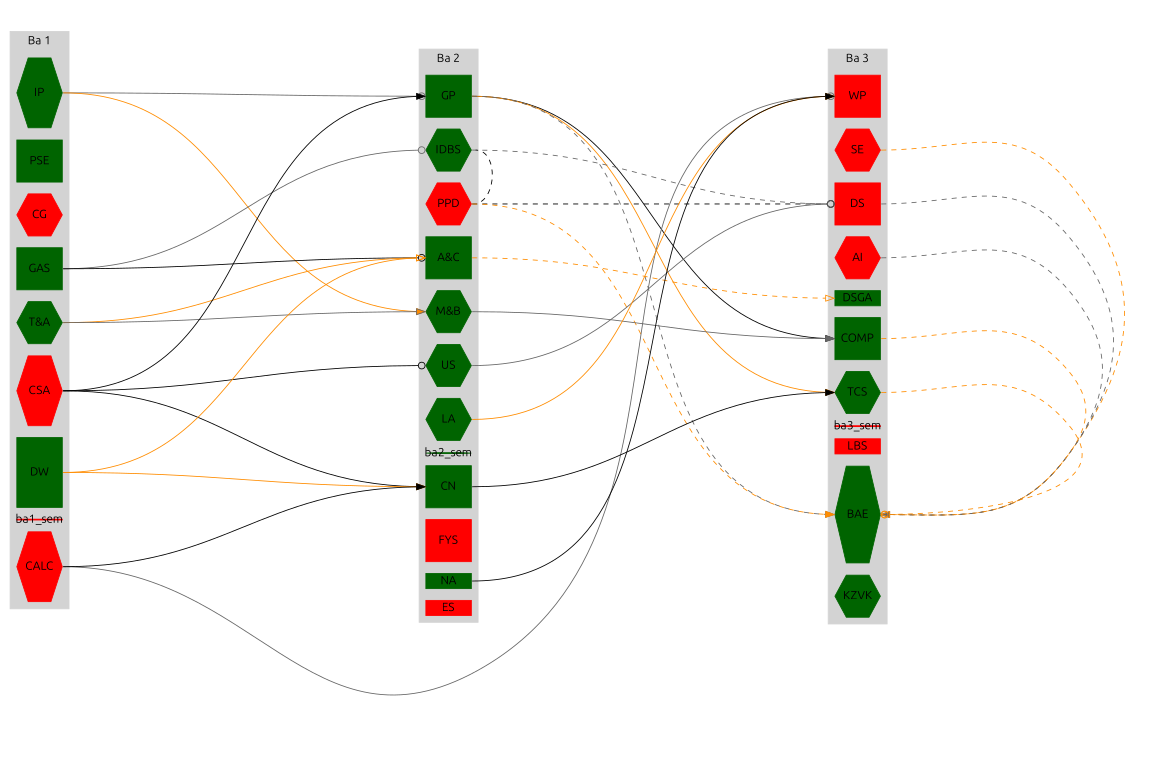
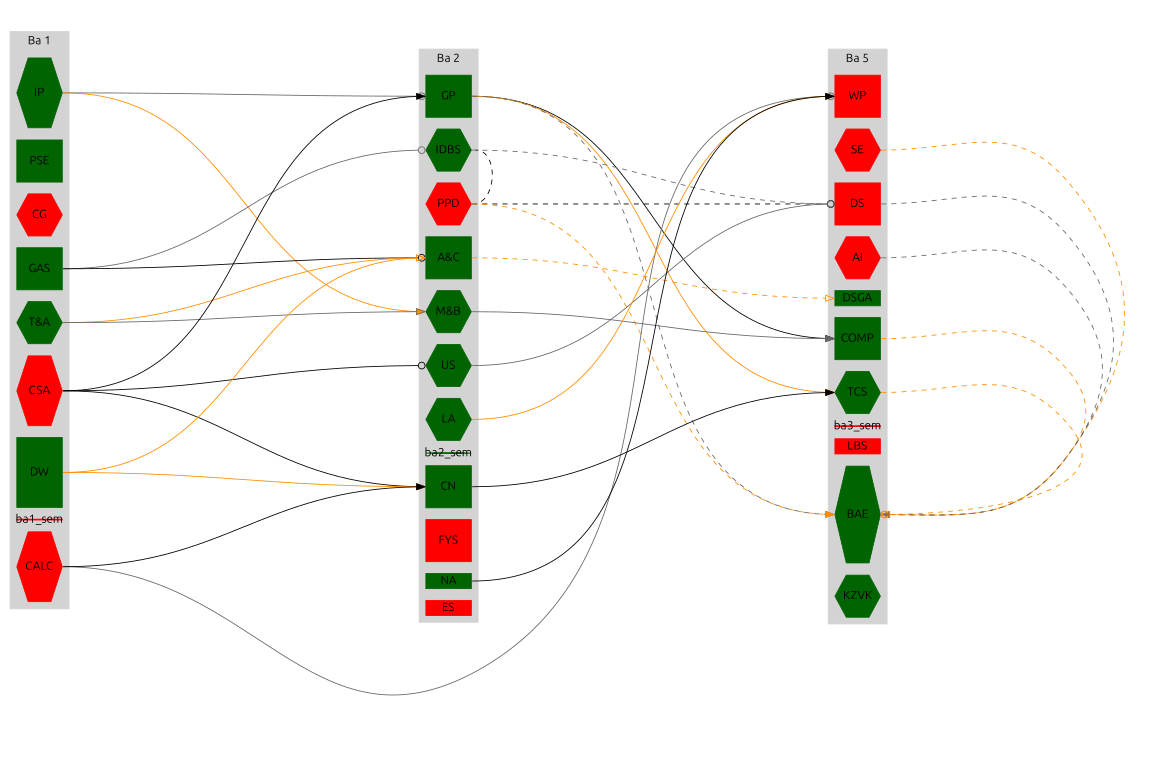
  digraph {
    concentrate=true
    nodesep=0.2
    rankdir=LR
    ranksep=6
    splines=true
    fontname=Ubuntu
    node [color=darkgreen fixedsize=true shape=hexagon style=filled fontname=Ubuntu]
    edge [constraint=false headport=w tailport=e fontname=Ubuntu color=red]
    IP [height=1.15]
    GP [height=0.7 shape=box]
    WP [color=red height=0.7 shape=box]
    PSE [height=0.7 shape=box]
    CG [color=red height=0.7]
    GAS [height=0.7 shape=box]
    SE [color=red height=0.7]
    n8 [height=0.7 label="T&A"]
    IDBS [height=0.7]
    PPD [color=red height=0.7]
    DS [color=red height=0.7 shape=box]
    n12 [height=0.7 label="A&C" shape=box]
    AI [color=red height=0.7]
    DSGA [height=0.25 shape=box]
    CSA [color=red height=1.15]
    COMP [height=0.7 shape=box]
    n17 [height=0.7 label="M&B"]
    DW [height=1.15 shape=box]
    ba1_sem [color=red height=0 shape=box]
    CALC [color=red height=1.15]
    US [height=0.7]
    LA [height=0.7]
    ba2_sem [height=0]
    CN [height=0.7 shape=box]
    FYS [color=red height=0.7 shape=box]
    NA [height=0.25 shape=box]
    ES [color=red height=0.25 shape=box]
    TCS [height=0.7]
    ba3_sem [color=red height=0 shape=box]
    LBS [color=red height=0.25 shape=box]
    BAE [height=1.6]
    KZVK [height=0.7]
    subgraph sub_1 {
      IP
      GP
      WP
    }
    subgraph sub_2 {
      GP
      PSE
      CG
    }
    subgraph sub_3 {
      GP
      WP
    }
    subgraph sub_4 {
      GAS
      SE
      n8
      IDBS
      PPD
    }
    subgraph sub_5 {
      GP
      DS
    }
    subgraph sub_6 {
      IDBS
      PPD
      DS
    }
    subgraph sub_7 {
      n12
      AI
    }
    subgraph sub_8 {
      n12
      DSGA
    }
    subgraph sub_9 {
      GAS
      n8
      CSA
      COMP
    }
    subgraph sub_10 {
      GP
      COMP
      n17
    }
    subgraph cluster_11 {
      color=lightgrey
      label="Ba 1"
      style=filled
      IP
      PSE
      CG
      GAS
      n8
      CSA
      DW
      ba1_sem
      CALC
    }
    subgraph cluster_12 {
      color=lightgrey
      label="Ba 2"
      style=filled
      GP
      IDBS
      PPD
      n12
      n17
      US
      LA
      ba2_sem
      CN
      FYS
      NA
      ES
    }
    subgraph cluster_13 {
      color=lightgrey
      fixedsize=true
      height=200
-     label="Ba 3"
+     label="Ba 5"
      style=filled
      WP
      SE
      DS
      AI
      DSGA
      COMP
      TCS
      ba3_sem
      LBS
      BAE
      KZVK
    }
    IP -> GP [constraint=true headport=nw style=invis tailport=ne color=""]
    IP -> GP [color=gray40 arrowhead=odot]
    IP -> n17 [color=darkorange arrowhead=normal]
    GP -> WP [constraint=true headport=nw style=invis tailport=ne color=""]
    GP -> WP [style=invis]
    GP -> DS [style=invis]
    GP -> COMP [color=black arrowhead=normal]
    GP -> TCS [color=darkorange arrowhead=normal]
    GP -> BAE [color=gray40 style=dashed arrowhead=normal]
    PSE -> GP [style=invis]
    CG -> GP [style=invis]
    GAS -> SE [style=invis]
    GAS -> IDBS [color=gray40 arrowhead=odot]
    GAS -> n12 [color=black arrowhead=odot]
    GAS -> COMP [style=invis]
    SE -> BAE [headport=e style=dashed color=darkorange arrowhead=odot]
    n8 -> SE [style=invis]
    n8 -> n12 [color=darkorange arrowhead=onormal]
    n8 -> COMP [style=invis]
    n8 -> n17 [color=gray40 arrowhead=onormal]
    IDBS -> SE [style=invis]
    IDBS -> PPD [headport=e style=dashed color=""]
    IDBS -> DS [color=gray40 style=dashed arrowhead=odot]
    PPD -> SE [style=invis]
    PPD -> DS [color=black style=dashed arrowhead=odot]
    PPD -> BAE [style=dashed color=darkorange arrowhead=normal]
    DS -> BAE [headport=e style=dashed color=gray40 arrowhead=normal]
    n12 -> AI [style=invis]
    n12 -> DSGA [color=darkorange style=dashed arrowhead=onormal]
    AI -> BAE [headport=e style=dashed color=gray40 arrowhead=normal]
    CSA -> GP [color=black arrowhead=normal]
    CSA -> COMP [style=invis]
    CSA -> US [color=black arrowhead=odot]
    CSA -> CN [color=black arrowhead=normal]
    COMP -> BAE [headport=e style=dashed color=darkorange arrowhead=odot]
    n17 -> COMP [color=gray40 arrowhead=normal]
    DW -> n12 [color=darkorange arrowhead=onormal]
    DW -> CN [color=darkorange arrowhead=normal]
    CALC -> WP [color=gray40 arrowhead=odot]
    CALC -> CN [color=black arrowhead=normal]
    US -> DS [color=gray40 arrowhead=odot]
    LA -> WP [color=darkorange arrowhead=normal]
    CN -> TCS [color=black arrowhead=normal]
    NA -> WP [color=black arrowhead=normal]
    TCS -> BAE [headport=e style=dashed color=darkorange arrowhead=onormal]
  }
